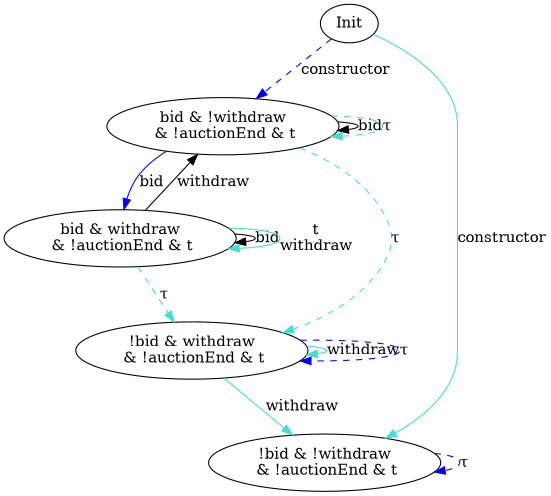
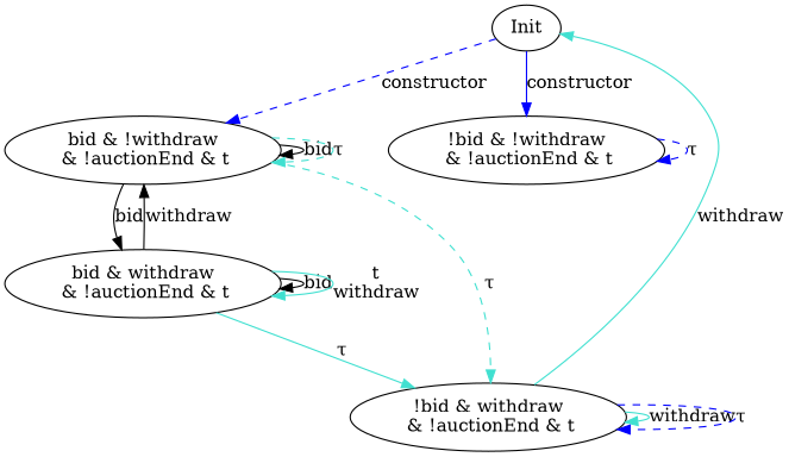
  digraph {
    edge [color=turquoise]
    n1 [label=Init]
    n2 [label="bid & !withdraw\n & !auctionEnd & t\n"]
    n3 [label="!bid & !withdraw\n & !auctionEnd & t\n"]
    n4 [label="bid & withdraw\n & !auctionEnd & t\n"]
    n5 [label="!bid & withdraw\n & !auctionEnd & t\n"]
    n1 -> n2 [color=blue label=constructor style=dashed]
-   n1 -> n3 [label=constructor]
+   n1 -> n3 [color=blue label=constructor]
    n2 -> n2 [color=black label=bid]
    n2 -> n2 [label="τ" style=dashed]
-   n2 -> n4 [color=blue label=bid]
+   n2 -> n4 [color=black label=bid]
    n2 -> n5 [label="τ" style=dashed]
    n3 -> n3 [color=blue label="τ" style=dashed]
    n4 -> n2 [color=black label=withdraw]
    n4 -> n4 [color=black label=bid]
    n4 -> n4 [label="t\nwithdraw"]
-   n4 -> n5 [label="τ" style=dashed]
-   n5 -> n3 [label=withdraw]
+   n4 -> n5 [label="τ" style=solid]
+   n5 -> n1 [label=withdraw]
    n5 -> n5 [label=withdraw]
    n5 -> n5 [color=blue label="τ" style=dashed]
  }
